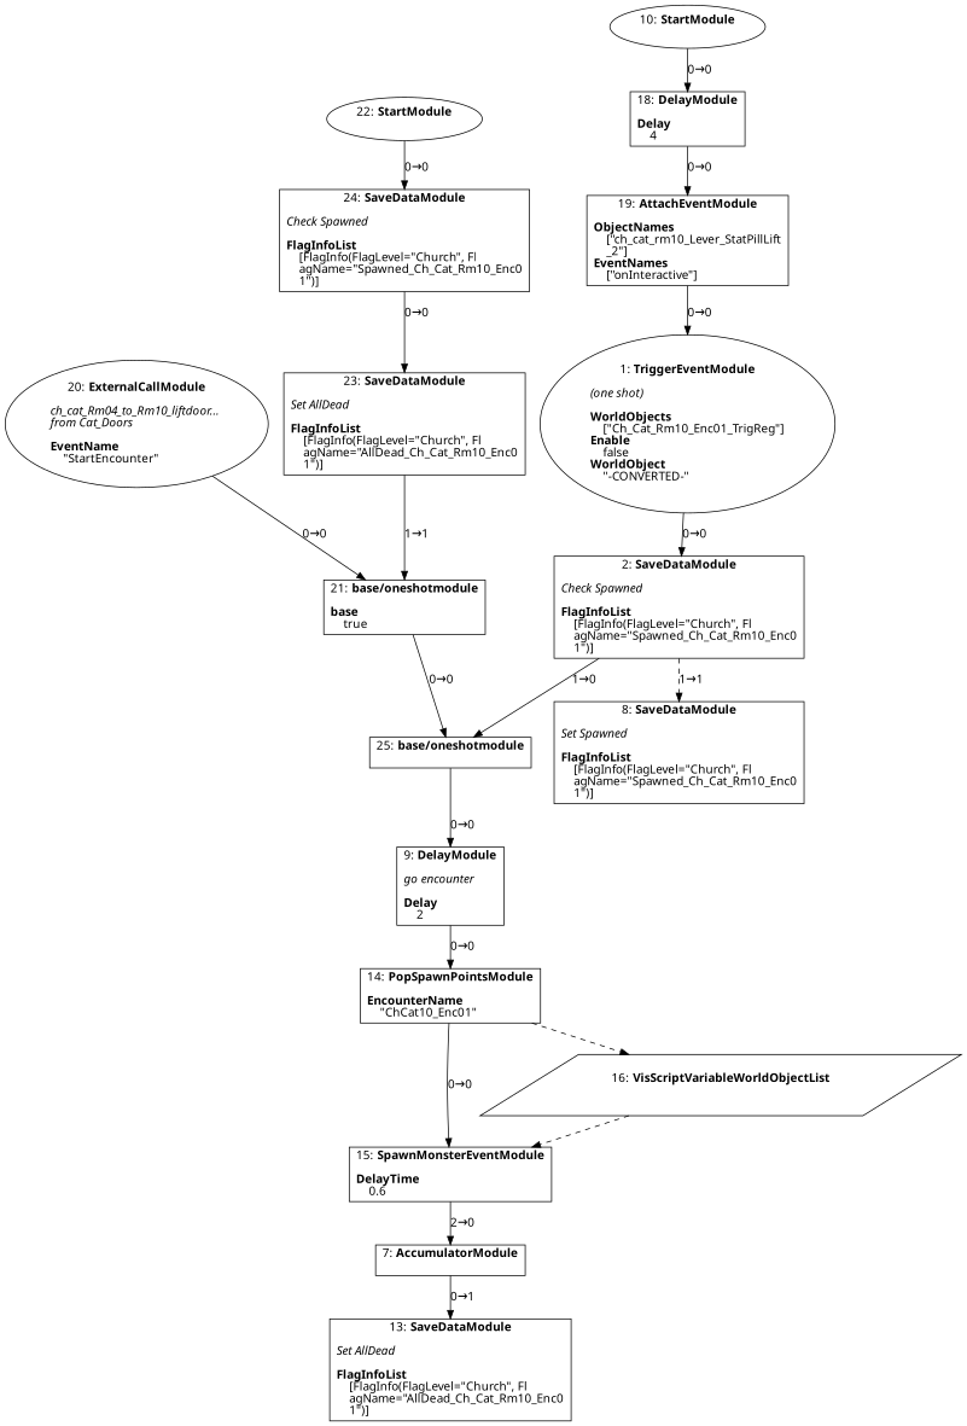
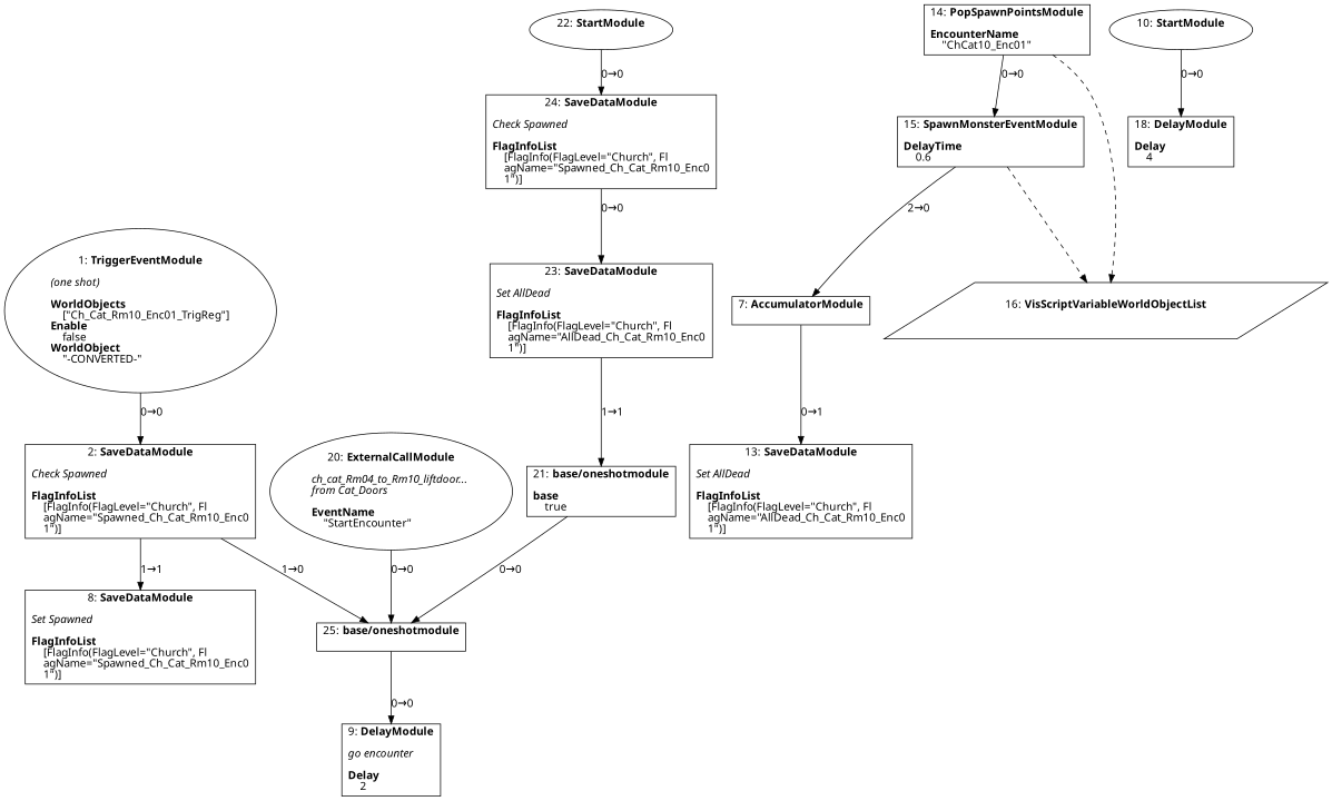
  digraph {
    fontname="Noto Sans"
    splines=spline
    node [fontname="Noto Sans" shape=box]
    edge [fontname="Noto Sans"]
    n1 [label=<1: <b>TriggerEventModule</b><br/><br/><i>(one shot)<br align="left"/></i><br align="left"/><b>WorldObjects</b><br align="left"/>    [&quot;Ch_Cat_Rm10_Enc01_TrigReg&quot;]<br align="left"/><b>Enable</b><br align="left"/>    false<br align="left"/><b>WorldObject</b><br align="left"/>    &quot;-CONVERTED-&quot;<br align="left"/>> shape=oval]
    n2 [label=<2: <b>SaveDataModule</b><br/><br/><i>Check Spawned<br align="left"/></i><br align="left"/><b>FlagInfoList</b><br align="left"/>    [FlagInfo(FlagLevel=&quot;Church&quot;, Fl<br align="left"/>    agName=&quot;Spawned_Ch_Cat_Rm10_Enc0<br align="left"/>    1&quot;)]<br align="left"/>>]
    n3 [label=<8: <b>SaveDataModule</b><br/><br/><i>Set Spawned<br align="left"/></i><br align="left"/><b>FlagInfoList</b><br align="left"/>    [FlagInfo(FlagLevel=&quot;Church&quot;, Fl<br align="left"/>    agName=&quot;Spawned_Ch_Cat_Rm10_Enc0<br align="left"/>    1&quot;)]<br align="left"/>>]
    n4 [label=<25: <b>base/oneshotmodule</b><br/><br/>>]
    n5 [label=<9: <b>DelayModule</b><br/><br/><i>go encounter<br align="left"/></i><br align="left"/><b>Delay</b><br align="left"/>    2<br align="left"/>>]
    n6 [label=<14: <b>PopSpawnPointsModule</b><br/><br/><b>EncounterName</b><br align="left"/>    &quot;ChCat10_Enc01&quot;<br align="left"/>>]
    n7 [label=<7: <b>AccumulatorModule</b><br/><br/>>]
    n8 [label=<13: <b>SaveDataModule</b><br/><br/><i>Set AllDead<br align="left"/></i><br align="left"/><b>FlagInfoList</b><br align="left"/>    [FlagInfo(FlagLevel=&quot;Church&quot;, Fl<br align="left"/>    agName=&quot;AllDead_Ch_Cat_Rm10_Enc0<br align="left"/>    1&quot;)]<br align="left"/>>]
    n9 [label=<15: <b>SpawnMonsterEventModule</b><br/><br/><b>DelayTime</b><br align="left"/>    0.6<br align="left"/>>]
    n10 [label=<16: <b>VisScriptVariableWorldObjectList</b><br/><br/>> shape=parallelogram]
    n11 [label=<10: <b>StartModule</b><br/><br/>> shape=oval]
    n12 [label=<18: <b>DelayModule</b><br/><br/><b>Delay</b><br align="left"/>    4<br align="left"/>>]
-   n13 [label=<19: <b>AttachEventModule</b><br/><br/><b>ObjectNames</b><br align="left"/>    [&quot;ch_cat_rm10_Lever_StatPillLift<br align="left"/>    _2&quot;]<br align="left"/><b>EventNames</b><br align="left"/>    [&quot;onInteractive&quot;]<br align="left"/>>]
    n14 [label=<20: <b>ExternalCallModule</b><br/><br/><i>ch_cat_Rm04_to_Rm10_liftdoor... <br align="left"/>from Cat_Doors<br align="left"/></i><br align="left"/><b>EventName</b><br align="left"/>    &quot;StartEncounter&quot;<br align="left"/>> shape=oval]
    n15 [label=<21: <b>base/oneshotmodule</b><br/><br/><b>base</b><br align="left"/>    true<br align="left"/>>]
    n16 [label=<22: <b>StartModule</b><br/><br/>> shape=oval]
    n17 [label=<24: <b>SaveDataModule</b><br/><br/><i>Check Spawned<br align="left"/></i><br align="left"/><b>FlagInfoList</b><br align="left"/>    [FlagInfo(FlagLevel=&quot;Church&quot;, Fl<br align="left"/>    agName=&quot;Spawned_Ch_Cat_Rm10_Enc0<br align="left"/>    1&quot;)]<br align="left"/>>]
    n18 [label=<23: <b>SaveDataModule</b><br/><br/><i>Set AllDead<br align="left"/></i><br align="left"/><b>FlagInfoList</b><br align="left"/>    [FlagInfo(FlagLevel=&quot;Church&quot;, Fl<br align="left"/>    agName=&quot;AllDead_Ch_Cat_Rm10_Enc0<br align="left"/>    1&quot;)]<br align="left"/>>]
    n1 -> n2 [label="0→0"]
-   n2 -> n3 [label="1→1" style=dashed]
+   n2 -> n3 [label="1→1"]
    n2 -> n4 [label="1→0"]
    n4 -> n5 [label="0→0"]
-   n5 -> n6 [label="0→0"]
    n6 -> n9 [label="0→0"]
    n6 -> n10 [style=dashed]
    n7 -> n8 [label="0→1"]
    n9 -> n7 [label="2→0"]
-   n10 -> n9 [style=dashed]
+   n9 -> n10 [style=dashed]
    n11 -> n12 [label="0→0"]
-   n12 -> n13 [label="0→0"]
-   n13 -> n1 [label="0→0"]
-   n14 -> n15 [label="0→0"]
+   n14 -> n4 [label="0→0"]
    n15 -> n4 [label="0→0"]
    n16 -> n17 [label="0→0"]
    n17 -> n18 [label="0→0"]
    n18 -> n15 [label="1→1"]
  }
